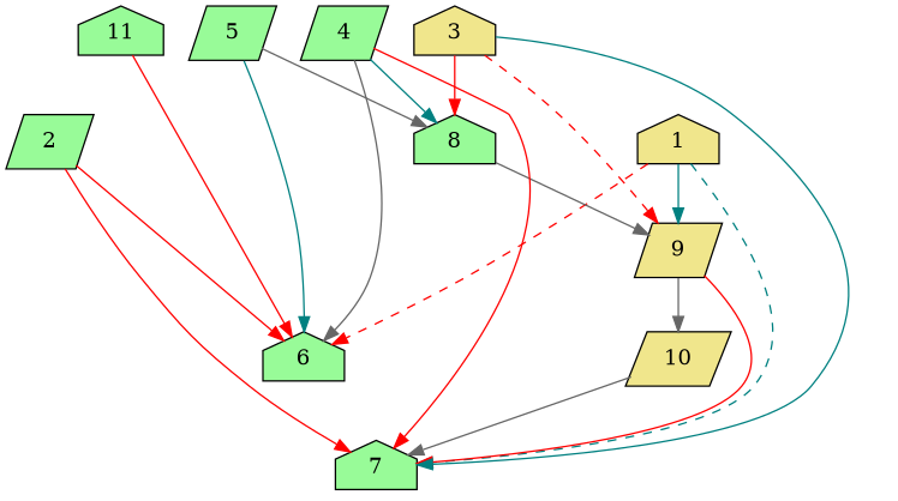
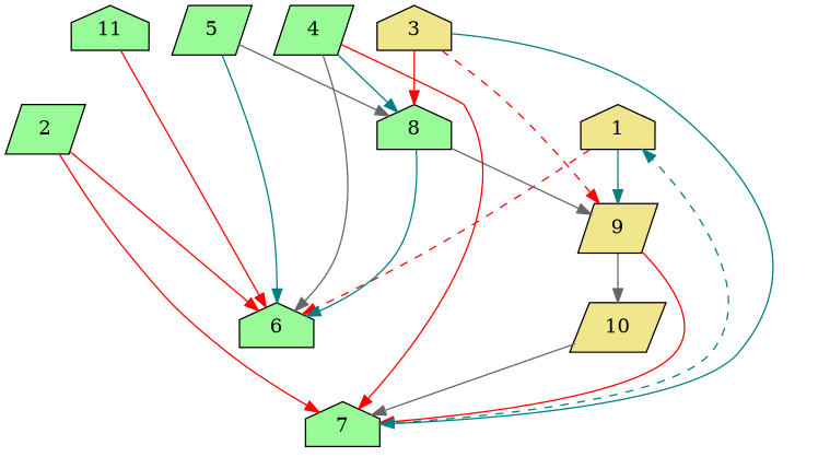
  strict digraph {
    node [fillcolor=palegreen lbl=0 shape=house style=filled trait=0 type=0]
    edge [color=red enable=1 inov_num=5 mut_num=0 recurent=0 trait=1 weight=0.364784]
    11 [trait=1]
    6 [lbl=2]
    10 [fillcolor=khaki shape=parallelogram trait=1]
    7 [lbl=2]
    1 [fillcolor=khaki lbl=1 type=1]
    9 [fillcolor=khaki shape=parallelogram trait=1]
    3 [fillcolor=khaki lbl=1 type=1]
    8 [trait=1]
    2 [lbl=1 shape=parallelogram type=1]
    5 [lbl=3 shape=parallelogram type=1]
    4 [lbl=1 shape=parallelogram type=1]
    11 -> 6 [inov_num=10 weight=-0.783099]
    10 -> 7 [color=gray40]
    1 -> 6 [enable=0 inov_num=1 mut_num=-0.783099 style=dashed weight=-0.783099]
-   1 -> 7 [color=teal enable=0 inov_num=6 mut_num=0.364784 style=dashed]
+   7 -> 1 [color=teal enable=0 inov_num=6 mut_num=0.364784 style=dashed]
    1 -> 9 [color=teal inov_num=2 weight=1]
    9 -> 10 [color=gray40 inov_num=4 weight=1]
    9 -> 7 [inov_num=3]
    3 -> 7 [color=teal inov_num=8 mut_num=-0.635712 weight=-0.635712]
    3 -> 9 [enable=0 inov_num=3 mut_num=0.335223 style=dashed weight=0.335223]
    3 -> 8 [inov_num="2.15165e-317" weight=1]
+   8 -> 6 [color=teal inov_num=1 weight=0.335223]
    8 -> 9 [color=gray40 inov_num=6 mut_num=0.771358 weight=0.771358]
    2 -> 6 [inov_num=2 mut_num=0.911647 weight=0.911647]
    2 -> 7 [inov_num=7 mut_num=0.95223 weight=0.95223]
    5 -> 6 [color=teal mut_num=0.477397 weight=0.477397]
    5 -> 8 [color=gray40 inov_num=7 mut_num=-0.0697553 weight=-0.0697553]
    4 -> 6 [color=gray40 inov_num=4 mut_num=-0.277775 weight=-0.277775]
    4 -> 7 [inov_num=9 mut_num=-0.141603 weight=-0.141603]
    4 -> 8 [color=teal inov_num=8 mut_num=-0.0630958 weight=-0.0630958]
  }
